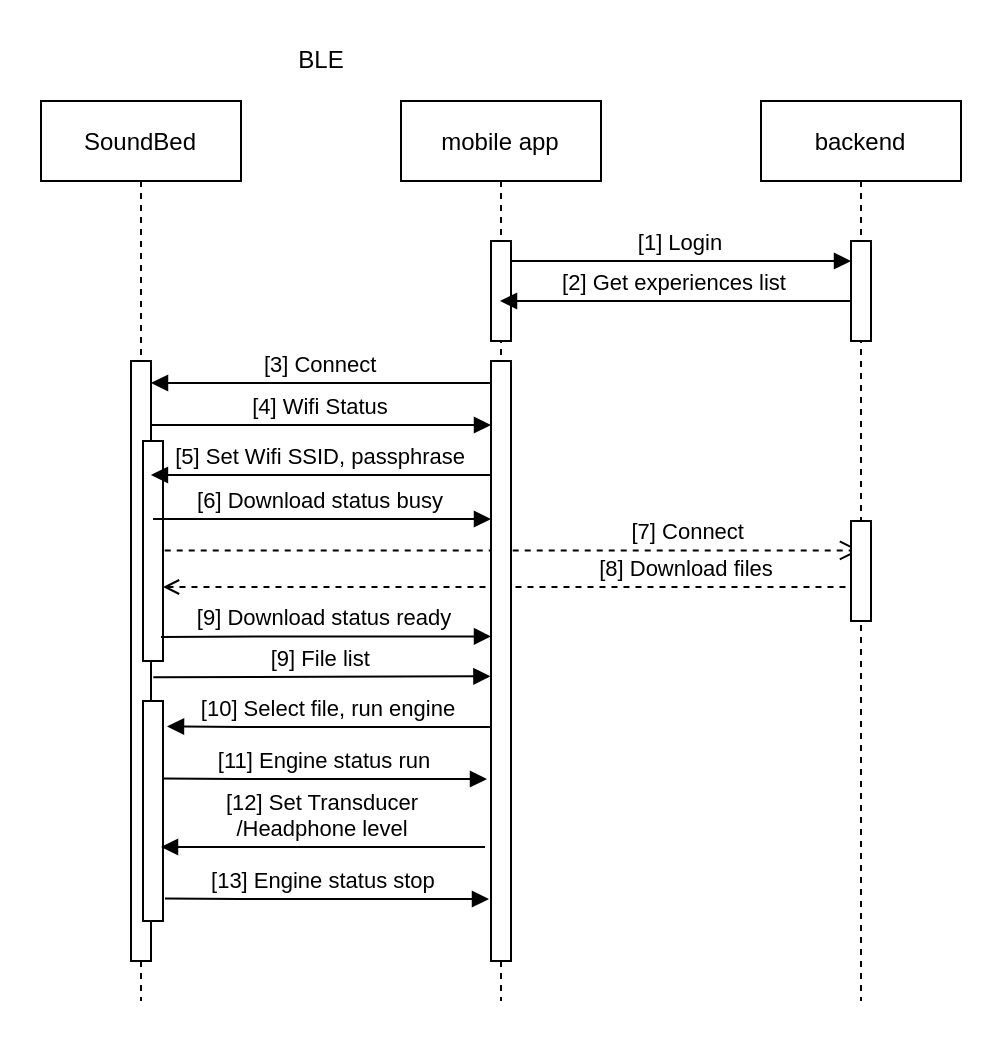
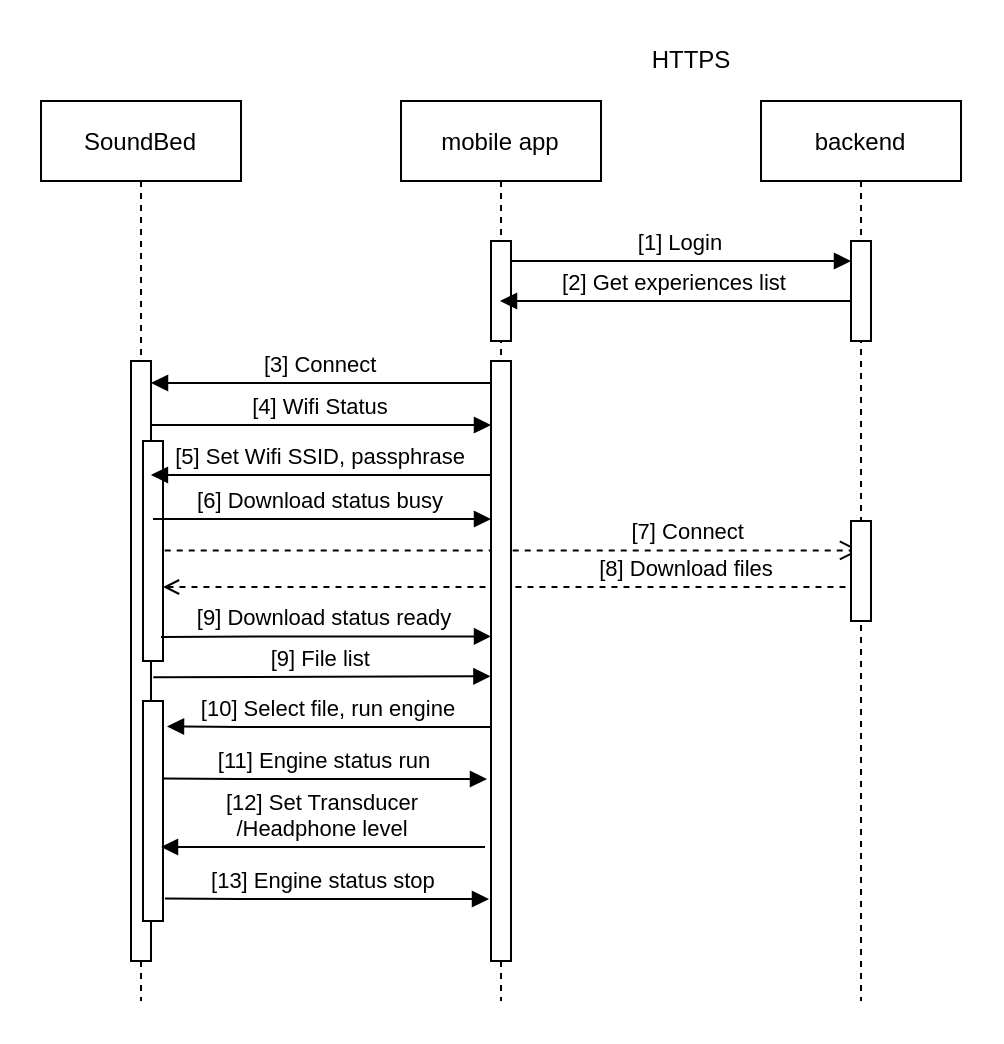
  <mxCell id="0" />
  <mxCell id="1" parent="0" />
  <mxCell id="2" value="SoundBed" style="shape=umlLifeline;perimeter=lifelinePerimeter;container=1;collapsible=0;recursiveResize=0;rounded=0;shadow=0;strokeWidth=1;" parent="1" vertex="1"><mxGeometry x="20" y="50" width="100" height="450" as="geometry" /></mxCell>
  <mxCell id="3" value="" style="points=[];perimeter=orthogonalPerimeter;rounded=0;shadow=0;strokeWidth=1;" parent="2" vertex="1"><mxGeometry x="45" y="130" width="10" height="300" as="geometry" /></mxCell>
  <mxCell id="4" value="" style="points=[];perimeter=orthogonalPerimeter;rounded=0;shadow=0;strokeWidth=1;" parent="2" vertex="1"><mxGeometry x="51" y="170" width="10" height="110" as="geometry" /></mxCell>
  <mxCell id="5" value="" style="points=[];perimeter=orthogonalPerimeter;rounded=0;shadow=0;strokeWidth=1;" vertex="1" parent="2"><mxGeometry x="51" y="300" width="10" height="110" as="geometry" /></mxCell>
  <mxCell id="6" value="mobile app" style="shape=umlLifeline;perimeter=lifelinePerimeter;container=1;collapsible=0;recursiveResize=0;rounded=0;shadow=0;strokeWidth=1;" parent="1" vertex="1"><mxGeometry x="200" y="50" width="100" height="450" as="geometry" /></mxCell>
  <mxCell id="7" value="" style="points=[];perimeter=orthogonalPerimeter;rounded=0;shadow=0;strokeWidth=1;" parent="6" vertex="1"><mxGeometry x="45" y="70" width="10" height="50" as="geometry" /></mxCell>
  <mxCell id="8" value="[8] Download files" style="verticalAlign=bottom;endArrow=none;dashed=1;endSize=8;shadow=0;strokeWidth=1;entryX=0.481;entryY=0.391;entryDx=0;entryDy=0;entryPerimeter=0;startArrow=open;startFill=0;endFill=0;" edge="1" parent="6"><mxGeometry x="0.507" relative="1" as="geometry"><mxPoint x="228.1" y="242.96" as="targetPoint" /><mxPoint x="-119" y="243" as="sourcePoint" /><mxPoint as="offset" /></mxGeometry></mxCell>
  <mxCell id="9" value="[7] Connect" style="verticalAlign=bottom;endArrow=open;dashed=1;endSize=8;shadow=0;strokeWidth=1;exitX=1.086;exitY=0.443;exitDx=0;exitDy=0;exitPerimeter=0;" parent="1" edge="1"><mxGeometry x="0.507" relative="1" as="geometry"><mxPoint x="429.5" y="274.73" as="targetPoint" /><mxPoint x="81.86" y="274.73" as="sourcePoint" /><mxPoint as="offset" /></mxGeometry></mxCell>
  <mxCell id="10" value="backend" style="shape=umlLifeline;perimeter=lifelinePerimeter;container=1;collapsible=0;recursiveResize=0;rounded=0;shadow=0;strokeWidth=1;" vertex="1" parent="1"><mxGeometry x="380" y="50" width="100" height="450" as="geometry" /></mxCell>
  <mxCell id="11" value="" style="points=[];perimeter=orthogonalPerimeter;rounded=0;shadow=0;strokeWidth=1;" vertex="1" parent="10"><mxGeometry x="45" y="70" width="10" height="50" as="geometry" /></mxCell>
  <mxCell id="12" value="[1] Login" style="verticalAlign=bottom;endArrow=block;entryX=0;entryY=0;shadow=0;strokeWidth=1;" edge="1" parent="10"><mxGeometry relative="1" as="geometry"><mxPoint x="-125" y="80.0" as="sourcePoint" /><mxPoint x="45" y="80.0" as="targetPoint" /></mxGeometry></mxCell>
  <mxCell id="13" value="" style="points=[];perimeter=orthogonalPerimeter;rounded=0;shadow=0;strokeWidth=1;" vertex="1" parent="10"><mxGeometry x="45" y="210" width="10" height="50" as="geometry" /></mxCell>
  <mxCell id="14" value="[2] Get experiences list" style="verticalAlign=bottom;endArrow=block;shadow=0;strokeWidth=1;" edge="1" parent="1" source="11" target="6"><mxGeometry relative="1" as="geometry"><mxPoint x="265" y="140" as="sourcePoint" /><mxPoint x="435" y="140" as="targetPoint" /><Array as="points"><mxPoint x="310" y="150" /></Array></mxGeometry></mxCell>
- <mxCell id="15" value="BLE" style="text;html=1;align=center;verticalAlign=middle;resizable=0;points=[];autosize=1;strokeColor=none;fillColor=none;" vertex="1" parent="1"><mxGeometry x="140" y="20" width="40" height="20" as="geometry" /></mxCell>
+ <mxCell id="16" value="HTTPS" style="text;html=1;align=center;verticalAlign=middle;resizable=0;points=[];autosize=1;strokeColor=none;fillColor=none;" vertex="1" parent="1"><mxGeometry x="320" y="20" width="50" height="20" as="geometry" /></mxCell>
  <mxCell id="17" value="[10] Select file, run engine" style="verticalAlign=bottom;endArrow=block;shadow=0;strokeWidth=1;entryX=1.2;entryY=0.07;entryDx=0;entryDy=0;entryPerimeter=0;" edge="1" parent="1"><mxGeometry relative="1" as="geometry"><mxPoint x="245" y="363" as="sourcePoint" /><mxPoint x="83" y="362.7" as="targetPoint" /><Array as="points"><mxPoint x="130.07" y="363" /></Array></mxGeometry></mxCell>
  <mxCell id="18" value="[12] Set Transducer&#10;/Headphone level" style="verticalAlign=bottom;endArrow=block;shadow=0;strokeWidth=1;startArrow=none;" edge="1" parent="1"><mxGeometry relative="1" as="geometry"><mxPoint x="242" y="423" as="sourcePoint" /><mxPoint x="80" y="423" as="targetPoint" /><Array as="points" /></mxGeometry></mxCell>
  <mxCell id="19" value="[3] Connect" style="verticalAlign=bottom;endArrow=block;shadow=0;strokeWidth=1;" edge="1" parent="1"><mxGeometry relative="1" as="geometry"><mxPoint x="245.07" y="191" as="sourcePoint" /><mxPoint x="75" y="191" as="targetPoint" /><Array as="points"><mxPoint x="130.07" y="191" /></Array></mxGeometry></mxCell>
  <mxCell id="20" value="" style="points=[];perimeter=orthogonalPerimeter;rounded=0;shadow=0;strokeWidth=1;" vertex="1" parent="1"><mxGeometry x="245" y="180" width="10" height="300" as="geometry" /></mxCell>
  <mxCell id="21" value="[4] Wifi Status" style="verticalAlign=bottom;endArrow=none;shadow=0;strokeWidth=1;endFill=0;startArrow=block;startFill=1;" edge="1" parent="1"><mxGeometry relative="1" as="geometry"><mxPoint x="245" y="212" as="sourcePoint" /><mxPoint x="74.93" y="212" as="targetPoint" /><Array as="points"><mxPoint x="130" y="212" /></Array></mxGeometry></mxCell>
  <mxCell id="22" value="[5] Set Wifi SSID, passphrase" style="verticalAlign=bottom;endArrow=block;shadow=0;strokeWidth=1;endFill=1;startArrow=none;startFill=0;" edge="1" parent="1"><mxGeometry relative="1" as="geometry"><mxPoint x="245.03" y="237" as="sourcePoint" /><mxPoint x="74.96" y="237" as="targetPoint" /><Array as="points"><mxPoint x="130.03" y="237" /></Array></mxGeometry></mxCell>
  <mxCell id="23" value="[6] Download status busy" style="verticalAlign=bottom;endArrow=none;shadow=0;strokeWidth=1;endFill=0;startArrow=block;startFill=1;" edge="1" parent="1"><mxGeometry relative="1" as="geometry"><mxPoint x="245" y="259" as="sourcePoint" /><mxPoint x="76" y="259" as="targetPoint" /><Array as="points"><mxPoint x="140.03" y="259" /></Array></mxGeometry></mxCell>
  <mxCell id="24" value="[9] Download status ready" style="verticalAlign=bottom;endArrow=none;shadow=0;strokeWidth=1;endFill=0;startArrow=block;startFill=1;" edge="1" parent="1"><mxGeometry relative="1" as="geometry"><mxPoint x="245" y="317.71" as="sourcePoint" /><mxPoint x="80" y="318" as="targetPoint" /><Array as="points"><mxPoint x="140.03" y="317.71" /></Array></mxGeometry></mxCell>
  <mxCell id="25" value="[9] File list" style="verticalAlign=bottom;endArrow=block;shadow=0;strokeWidth=1;exitX=1.114;exitY=0.614;exitDx=0;exitDy=0;exitPerimeter=0;entryX=-0.029;entryY=0.612;entryDx=0;entryDy=0;entryPerimeter=0;" edge="1" parent="1"><mxGeometry relative="1" as="geometry"><mxPoint x="76.14" y="338.08" as="sourcePoint" /><mxPoint x="244.71" y="337.64" as="targetPoint" /></mxGeometry></mxCell>
  <mxCell id="26" value="[11] Engine status run" style="verticalAlign=bottom;endArrow=none;shadow=0;strokeWidth=1;entryX=1.2;entryY=0.07;entryDx=0;entryDy=0;entryPerimeter=0;startArrow=block;startFill=1;endFill=0;" edge="1" parent="1"><mxGeometry relative="1" as="geometry"><mxPoint x="243" y="389" as="sourcePoint" /><mxPoint x="81" y="388.7" as="targetPoint" /><Array as="points"><mxPoint x="128.07" y="389" /></Array></mxGeometry></mxCell>
  <mxCell id="27" value="[13] Engine status stop " style="verticalAlign=bottom;endArrow=none;shadow=0;strokeWidth=1;entryX=1.2;entryY=0.07;entryDx=0;entryDy=0;entryPerimeter=0;startArrow=block;startFill=1;endFill=0;" edge="1" parent="1"><mxGeometry relative="1" as="geometry"><mxPoint x="244" y="449" as="sourcePoint" /><mxPoint x="82" y="448.7" as="targetPoint" /><Array as="points"><mxPoint x="129.07" y="449" /></Array></mxGeometry></mxCell>
